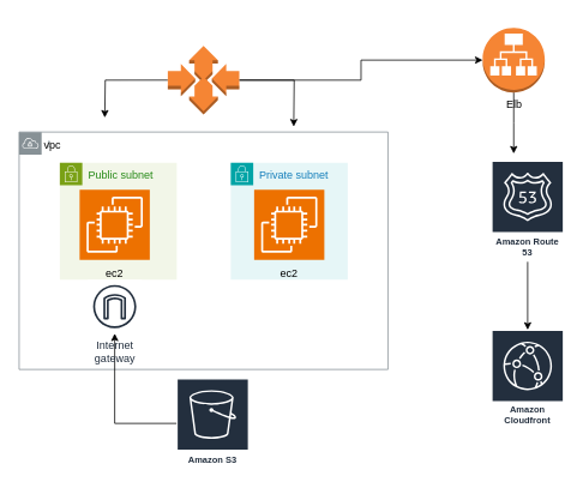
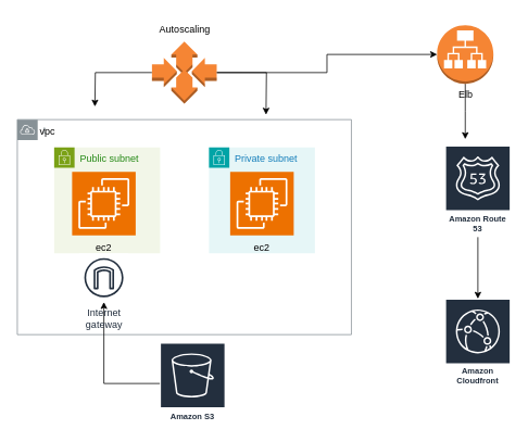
  <mxCell id="0" />
  <mxCell id="1" parent="0" />
  <mxCell id="2" value="Public subnet" style="points=[[0,0],[0.25,0],[0.5,0],[0.75,0],[1,0],[1,0.25],[1,0.5],[1,0.75],[1,1],[0.75,1],[0.5,1],[0.25,1],[0,1],[0,0.75],[0,0.5],[0,0.25]];outlineConnect=0;gradientColor=none;html=1;whiteSpace=wrap;fontSize=12;fontStyle=0;container=1;pointerEvents=0;collapsible=0;recursiveResize=0;shape=mxgraph.aws4.group;grIcon=mxgraph.aws4.group_security_group;grStroke=0;strokeColor=#7AA116;fillColor=#F2F6E8;verticalAlign=top;align=left;spacingLeft=30;fontColor=#248814;dashed=0;" vertex="1" parent="1"><mxGeometry x="66" y="180" width="130" height="130" as="geometry" /></mxCell>
  <mxCell id="3" value="Private subnet" style="points=[[0,0],[0.25,0],[0.5,0],[0.75,0],[1,0],[1,0.25],[1,0.5],[1,0.75],[1,1],[0.75,1],[0.5,1],[0.25,1],[0,1],[0,0.75],[0,0.5],[0,0.25]];outlineConnect=0;gradientColor=none;html=1;whiteSpace=wrap;fontSize=12;fontStyle=0;container=1;pointerEvents=0;collapsible=0;recursiveResize=0;shape=mxgraph.aws4.group;grIcon=mxgraph.aws4.group_security_group;grStroke=0;strokeColor=#00A4A6;fillColor=#E6F6F7;verticalAlign=top;align=left;spacingLeft=30;fontColor=#147EBA;dashed=0;" vertex="1" parent="1"><mxGeometry x="256" y="180" width="130" height="130" as="geometry" /></mxCell>
  <mxCell id="4" value="t" style="sketch=0;outlineConnect=0;gradientColor=none;html=1;whiteSpace=wrap;fontSize=12;fontStyle=0;shape=mxgraph.aws4.group;grIcon=mxgraph.aws4.group_vpc;strokeColor=#879196;fillColor=none;verticalAlign=top;align=left;spacingLeft=30;fontColor=#879196;dashed=0;" vertex="1" parent="1"><mxGeometry x="20.75" y="146" width="410" height="264" as="geometry" /></mxCell>
  <mxCell id="5" style="edgeStyle=orthogonalEdgeStyle;rounded=0;orthogonalLoop=1;jettySize=auto;html=1;" edge="1" parent="1" source="6"><mxGeometry relative="1" as="geometry"><mxPoint x="570.5" y="170" as="targetPoint" /></mxGeometry></mxCell>
  <mxCell id="6" value="Elb" style="outlineConnect=0;dashed=0;verticalLabelPosition=bottom;verticalAlign=top;align=center;html=1;shape=mxgraph.aws3.application_load_balancer;fillColor=#F58534;gradientColor=none;" vertex="1" parent="1"><mxGeometry x="536" y="30" width="69" height="72" as="geometry" /></mxCell>
  <mxCell id="7" style="edgeStyle=orthogonalEdgeStyle;rounded=0;orthogonalLoop=1;jettySize=auto;html=1;exitX=0;exitY=0.5;exitDx=0;exitDy=0;exitPerimeter=0;" edge="1" parent="1" source="9"><mxGeometry relative="1" as="geometry"><mxPoint x="116" y="130" as="targetPoint" /></mxGeometry></mxCell>
  <mxCell id="8" style="edgeStyle=orthogonalEdgeStyle;rounded=0;orthogonalLoop=1;jettySize=auto;html=1;exitX=1;exitY=0.5;exitDx=0;exitDy=0;exitPerimeter=0;" edge="1" parent="1" source="9"><mxGeometry relative="1" as="geometry"><mxPoint x="326" y="140" as="targetPoint" /></mxGeometry></mxCell>
  <mxCell id="9" value="" style="outlineConnect=0;dashed=0;verticalLabelPosition=bottom;verticalAlign=top;align=center;html=1;shape=mxgraph.aws3.auto_scaling;fillColor=#F58534;gradientColor=none;" vertex="1" parent="1"><mxGeometry x="186" y="50" width="79.5" height="76.5" as="geometry" /></mxCell>
  <mxCell id="10" style="edgeStyle=orthogonalEdgeStyle;rounded=0;orthogonalLoop=1;jettySize=auto;html=1;" edge="1" parent="1" source="11" target="15"><mxGeometry relative="1" as="geometry" /></mxCell>
  <mxCell id="11" value="Amazon Route 53" style="sketch=0;outlineConnect=0;fontColor=#232F3E;gradientColor=none;strokeColor=#ffffff;fillColor=#232F3E;dashed=0;verticalLabelPosition=middle;verticalAlign=bottom;align=center;html=1;whiteSpace=wrap;fontSize=10;fontStyle=1;spacing=3;shape=mxgraph.aws4.productIcon;prIcon=mxgraph.aws4.route_53;" vertex="1" parent="1"><mxGeometry x="546" y="178" width="80" height="112" as="geometry" /></mxCell>
  <mxCell id="12" value="" style="sketch=0;points=[[0,0,0],[0.25,0,0],[0.5,0,0],[0.75,0,0],[1,0,0],[0,1,0],[0.25,1,0],[0.5,1,0],[0.75,1,0],[1,1,0],[0,0.25,0],[0,0.5,0],[0,0.75,0],[1,0.25,0],[1,0.5,0],[1,0.75,0]];outlineConnect=0;fontColor=#232F3E;fillColor=#ED7100;strokeColor=#ffffff;dashed=0;verticalLabelPosition=bottom;verticalAlign=top;align=center;html=1;fontSize=12;fontStyle=0;aspect=fixed;shape=mxgraph.aws4.resourceIcon;resIcon=mxgraph.aws4.ec2;" vertex="1" parent="1"><mxGeometry x="282" y="210" width="78" height="78" as="geometry" /></mxCell>
  <mxCell id="13" style="edgeStyle=orthogonalEdgeStyle;rounded=0;orthogonalLoop=1;jettySize=auto;html=1;" edge="1" parent="1" source="14" target="18"><mxGeometry relative="1" as="geometry" /></mxCell>
  <mxCell id="14" value="Amazon S3" style="sketch=0;outlineConnect=0;fontColor=#232F3E;gradientColor=none;strokeColor=#ffffff;fillColor=#232F3E;dashed=0;verticalLabelPosition=middle;verticalAlign=bottom;align=center;html=1;whiteSpace=wrap;fontSize=10;fontStyle=1;spacing=3;shape=mxgraph.aws4.productIcon;prIcon=mxgraph.aws4.s3;" vertex="1" parent="1"><mxGeometry x="196" y="420" width="80" height="100" as="geometry" /></mxCell>
  <mxCell id="15" value="Amazon Cloudfront" style="sketch=0;outlineConnect=0;fontColor=#232F3E;gradientColor=none;strokeColor=#ffffff;fillColor=#232F3E;dashed=0;verticalLabelPosition=middle;verticalAlign=bottom;align=center;html=1;whiteSpace=wrap;fontSize=10;fontStyle=1;spacing=3;shape=mxgraph.aws4.productIcon;prIcon=mxgraph.aws4.cloudfront;" vertex="1" parent="1"><mxGeometry x="546" y="366" width="80" height="110" as="geometry" /></mxCell>
  <mxCell id="16" value="ec2" style="text;strokeColor=none;align=center;fillColor=none;html=1;verticalAlign=middle;whiteSpace=wrap;rounded=0;" vertex="1" parent="1"><mxGeometry x="97" y="288" width="60" height="30" as="geometry" /></mxCell>
+ <mxCell id="17" value="Autoscaling" style="text;html=1;align=center;verticalAlign=middle;resizable=0;points=[];autosize=1;strokeColor=none;fillColor=none;" vertex="1" parent="1"><mxGeometry x="180.75" y="20" width="90" height="30" as="geometry" /></mxCell>
  <mxCell id="18" value="Internet&#10;gateway" style="sketch=0;outlineConnect=0;fontColor=#232F3E;gradientColor=none;strokeColor=#232F3E;fillColor=#ffffff;dashed=0;verticalLabelPosition=bottom;verticalAlign=top;align=center;html=1;fontSize=12;fontStyle=0;aspect=fixed;shape=mxgraph.aws4.resourceIcon;resIcon=mxgraph.aws4.internet_gateway;" vertex="1" parent="1"><mxGeometry x="97" y="310" width="60" height="60" as="geometry" /></mxCell>
  <mxCell id="19" value="" style="sketch=0;points=[[0,0,0],[0.25,0,0],[0.5,0,0],[0.75,0,0],[1,0,0],[0,1,0],[0.25,1,0],[0.5,1,0],[0.75,1,0],[1,1,0],[0,0.25,0],[0,0.5,0],[0,0.75,0],[1,0.25,0],[1,0.5,0],[1,0.75,0]];outlineConnect=0;fontColor=#232F3E;fillColor=#ED7100;strokeColor=#ffffff;dashed=0;verticalLabelPosition=bottom;verticalAlign=top;align=center;html=1;fontSize=12;fontStyle=0;aspect=fixed;shape=mxgraph.aws4.resourceIcon;resIcon=mxgraph.aws4.ec2;" vertex="1" parent="1"><mxGeometry x="88" y="210" width="78" height="78" as="geometry" /></mxCell>
  <mxCell id="20" style="edgeStyle=orthogonalEdgeStyle;rounded=0;orthogonalLoop=1;jettySize=auto;html=1;entryX=0;entryY=0.5;entryDx=0;entryDy=0;entryPerimeter=0;" edge="1" parent="1" source="9" target="6"><mxGeometry relative="1" as="geometry" /></mxCell>
  <mxCell id="21" value="ec2" style="text;strokeColor=none;align=center;fillColor=none;html=1;verticalAlign=middle;whiteSpace=wrap;rounded=0;" vertex="1" parent="1"><mxGeometry x="291" y="288" width="60" height="30" as="geometry" /></mxCell>
  <mxCell id="22" value="vpc" style="text;strokeColor=none;align=center;fillColor=none;html=1;verticalAlign=middle;whiteSpace=wrap;rounded=0;" vertex="1" parent="1"><mxGeometry x="28" y="146" width="60" height="30" as="geometry" /></mxCell>
